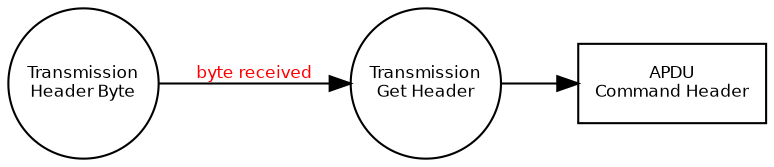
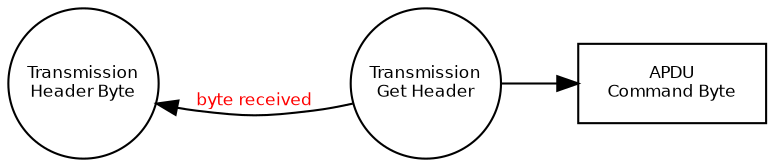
  digraph {
    rankdir=LR
    node [fixedsize=true fontname="Bitstream Vera Sans" fontsize=8 shape=circle]
    edge [fontcolor=Red fontname="Bitstream Vera Sans" fontsize=8]
    n1 [label="Transmission\nHeader Byte" width=1]
    n2 [label="Transmission\nGet Header" width=1]
-   n3 [label="APDU\nCommand Header" shape=record fixedsize=""]
-   n1 -> n2 [label="byte received"]
+   n3 [label="APDU\nCommand Byte" shape=record fixedsize=""]
+   n2 -> n1 [label="byte received"]
    n2 -> n3
  }
